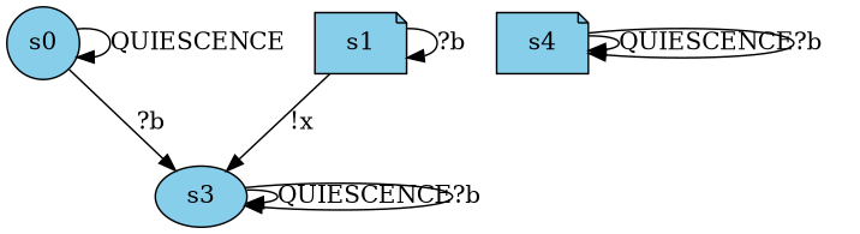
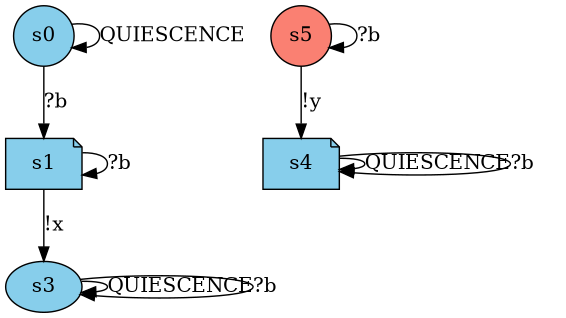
  digraph {
    node [fillcolor=skyblue shape=circle style=filled]
    n1 [label=s0]
    n2 [label=s1 shape=note]
    n3 [label=s3 shape=ellipse]
+   n4 [fillcolor=salmon label=s5]
    n5 [label=s4 shape=note]
    n1 -> n1 [label=QUIESCENCE]
-   n1 -> n3 [label="?b"]
+   n1 -> n2 [label="?b"]
    n2 -> n2 [label="?b"]
    n2 -> n3 [label="!x"]
    n3 -> n3 [label=QUIESCENCE]
    n3 -> n3 [label="?b"]
+   n4 -> n4 [label="?b"]
+   n4 -> n5 [label="!y"]
    n5 -> n5 [label=QUIESCENCE]
    n5 -> n5 [label="?b"]
  }
